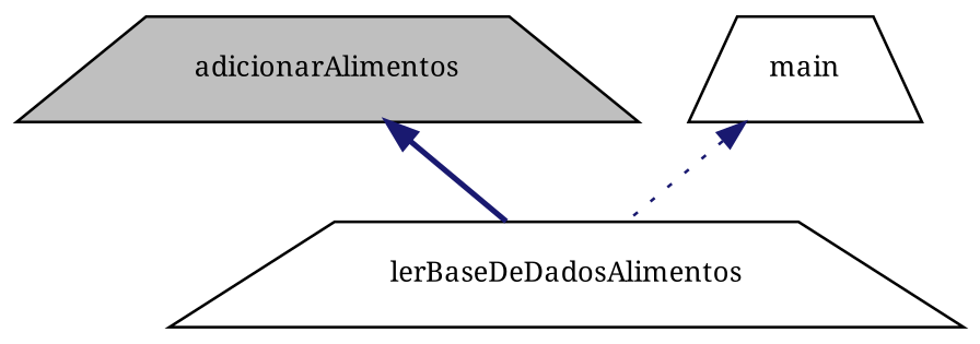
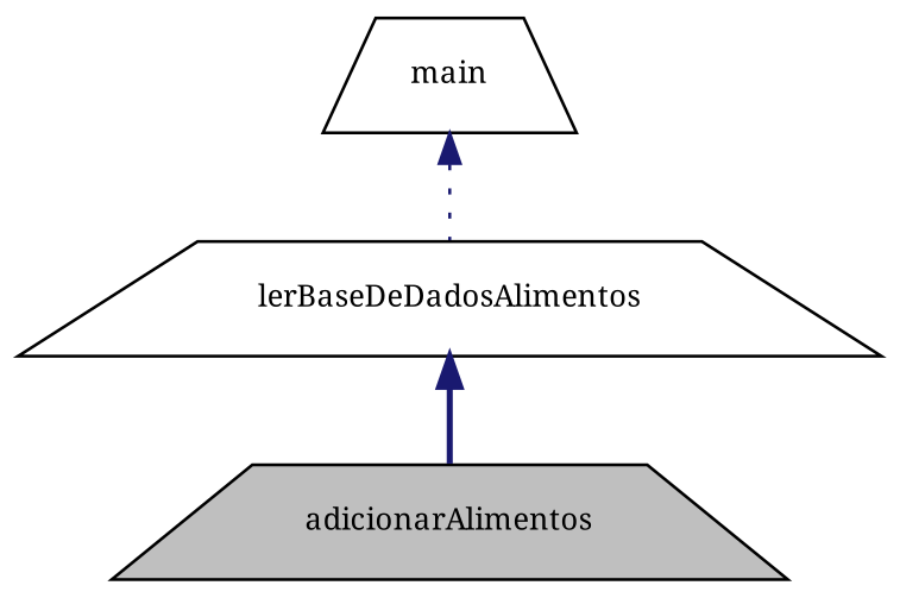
  digraph {
    fontname="Noto Serif"
    rankdir=TB
    node [color=black fillcolor=white fontname="Noto Serif" fontsize=10 shape=trapezium style=filled]
    edge [color=midnightblue dir=back fontname="Noto Serif" fontsize=10 labelfontname=Helvetica labelfontsize=10]
    n1 [fillcolor=grey75 fontcolor=black height=0.2 label=adicionarAlimentos width=0.4]
    n2 [height=0.2 label=lerBaseDeDadosAlimentos width=0.4]
    n3 [height=0.2 label=main width=0.4]
-   n1 -> n2 [style=bold]
+   n2 -> n1 [style=bold]
    n3 -> n2 [style=dotted]
  }
